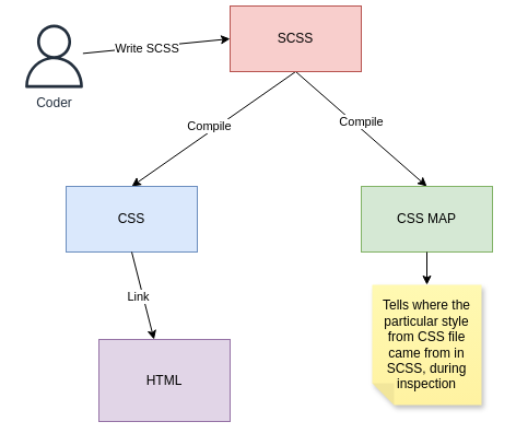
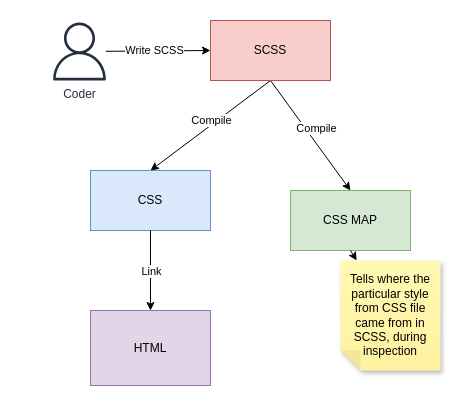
  <mxCell id="0" />
  <mxCell id="1" parent="0" />
  <mxCell id="2" style="edgeStyle=none;html=1;entryX=0.5;entryY=0;entryDx=0;entryDy=0;exitX=0.5;exitY=1;exitDx=0;exitDy=0;" edge="1" parent="1" source="6" target="10"><mxGeometry relative="1" as="geometry"><mxPoint x="250" y="160" as="targetPoint" /><mxPoint x="270" y="120" as="sourcePoint" /></mxGeometry></mxCell>
  <mxCell id="3" value="Compile" style="edgeLabel;html=1;align=center;verticalAlign=middle;resizable=0;points=[];" vertex="1" connectable="0" parent="2"><mxGeometry x="0.333" y="2" relative="1" as="geometry"><mxPoint x="19" y="-22" as="offset" /></mxGeometry></mxCell>
  <mxCell id="4" style="edgeStyle=none;html=1;exitX=0.5;exitY=1;exitDx=0;exitDy=0;entryX=0.5;entryY=0;entryDx=0;entryDy=0;" edge="1" parent="1" source="6" target="14"><mxGeometry relative="1" as="geometry"><mxPoint x="250" y="50" as="targetPoint" /></mxGeometry></mxCell>
  <mxCell id="5" value="Compile" style="edgeLabel;html=1;align=center;verticalAlign=middle;resizable=0;points=[];" vertex="1" connectable="0" parent="4"><mxGeometry x="-0.269" relative="1" as="geometry"><mxPoint x="16" y="7" as="offset" /></mxGeometry></mxCell>
- <mxCell id="6" value="SCSS" style="whiteSpace=wrap;html=1;fillColor=#f8cecc;strokeColor=#b85450;" vertex="1" parent="1"><mxGeometry x="210" y="5" width="120" height="60" as="geometry" /></mxCell>
+ <mxCell id="6" value="SCSS" style="whiteSpace=wrap;html=1;fillColor=#f8cecc;strokeColor=#b85450;" vertex="1" parent="1"><mxGeometry x="210" y="20" width="120" height="60" as="geometry" /></mxCell>
  <mxCell id="7" style="edgeStyle=none;html=1;entryX=0;entryY=0.5;entryDx=0;entryDy=0;" edge="1" parent="1" source="9" target="6"><mxGeometry relative="1" as="geometry" /></mxCell>
  <mxCell id="8" value="Write SCSS" style="edgeLabel;html=1;align=center;verticalAlign=middle;resizable=0;points=[];" vertex="1" connectable="0" parent="7"><mxGeometry x="-0.4" y="-1" relative="1" as="geometry"><mxPoint x="17" y="-2" as="offset" /></mxGeometry></mxCell>
- <mxCell id="9" value="Coder" style="sketch=0;outlineConnect=0;fontColor=#232F3E;gradientColor=none;fillColor=#232F3D;strokeColor=none;dashed=0;verticalLabelPosition=bottom;verticalAlign=top;align=center;html=1;fontSize=12;fontStyle=0;aspect=fixed;pointerEvents=1;shape=mxgraph.aws4.user;" vertex="1" parent="1"><mxGeometry x="20" y="22" width="58" height="58" as="geometry" /></mxCell>
- <mxCell id="10" value="CSS" style="whiteSpace=wrap;html=1;fillColor=#dae8fc;strokeColor=#6c8ebf;" vertex="1" parent="1"><mxGeometry x="60" y="170" width="120" height="60" as="geometry" /></mxCell>
+ <mxCell id="9" value="Coder" style="sketch=0;outlineConnect=0;fontColor=#232F3E;gradientColor=none;fillColor=#232F3D;strokeColor=none;dashed=0;verticalLabelPosition=bottom;verticalAlign=top;align=center;html=1;fontSize=12;fontStyle=0;aspect=fixed;pointerEvents=1;shape=mxgraph.aws4.user;" vertex="1" parent="1"><mxGeometry x="50" y="22" width="58" height="58" as="geometry" /></mxCell>
+ <mxCell id="10" value="CSS" style="whiteSpace=wrap;html=1;fillColor=#dae8fc;strokeColor=#6c8ebf;" vertex="1" parent="1"><mxGeometry x="90" y="170" width="120" height="60" as="geometry" /></mxCell>
  <mxCell id="11" style="edgeStyle=none;html=1;exitX=0.5;exitY=1;exitDx=0;exitDy=0;" edge="1" parent="1" source="10" target="13"><mxGeometry relative="1" as="geometry" /></mxCell>
  <mxCell id="12" value="Link" style="edgeLabel;html=1;align=center;verticalAlign=middle;resizable=0;points=[];" vertex="1" connectable="0" parent="11"><mxGeometry x="-0.475" y="-1" relative="1" as="geometry"><mxPoint x="1" y="19" as="offset" /></mxGeometry></mxCell>
  <mxCell id="13" value="HTML" style="whiteSpace=wrap;html=1;fillColor=#e1d5e7;strokeColor=#9673a6;" vertex="1" parent="1"><mxGeometry x="90" y="310" width="120" height="75" as="geometry" /></mxCell>
- <mxCell id="14" value="CSS MAP" style="whiteSpace=wrap;html=1;fillColor=#d5e8d4;strokeColor=#82b366;" vertex="1" parent="1"><mxGeometry x="330" y="170" width="120" height="60" as="geometry" /></mxCell>
+ <mxCell id="14" value="CSS MAP" style="whiteSpace=wrap;html=1;fillColor=#d5e8d4;strokeColor=#82b366;" vertex="1" parent="1"><mxGeometry x="290" y="190" width="120" height="60" as="geometry" /></mxCell>
  <mxCell id="15" style="edgeStyle=none;html=1;exitX=0.5;exitY=1;exitDx=0;exitDy=0;" edge="1" parent="1" source="14" target="16"><mxGeometry relative="1" as="geometry" /></mxCell>
  <mxCell id="16" value="Tells where the particular style from CSS file came from in SCSS, during inspection" style="shape=note;whiteSpace=wrap;html=1;backgroundOutline=1;fontColor=#000000;darkOpacity=0.05;fillColor=#FFF9B2;strokeColor=none;fillStyle=solid;direction=west;gradientDirection=north;gradientColor=#FFF2A1;shadow=1;size=20;pointerEvents=1;" vertex="1" parent="1"><mxGeometry x="340" y="260" width="100" height="110" as="geometry" /></mxCell>
